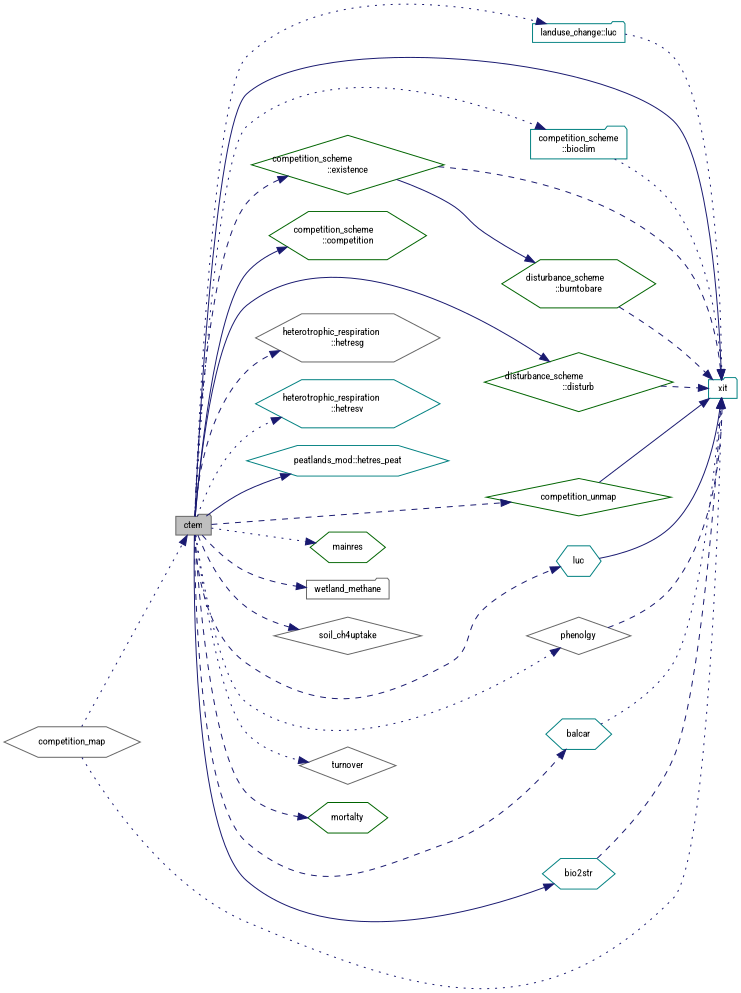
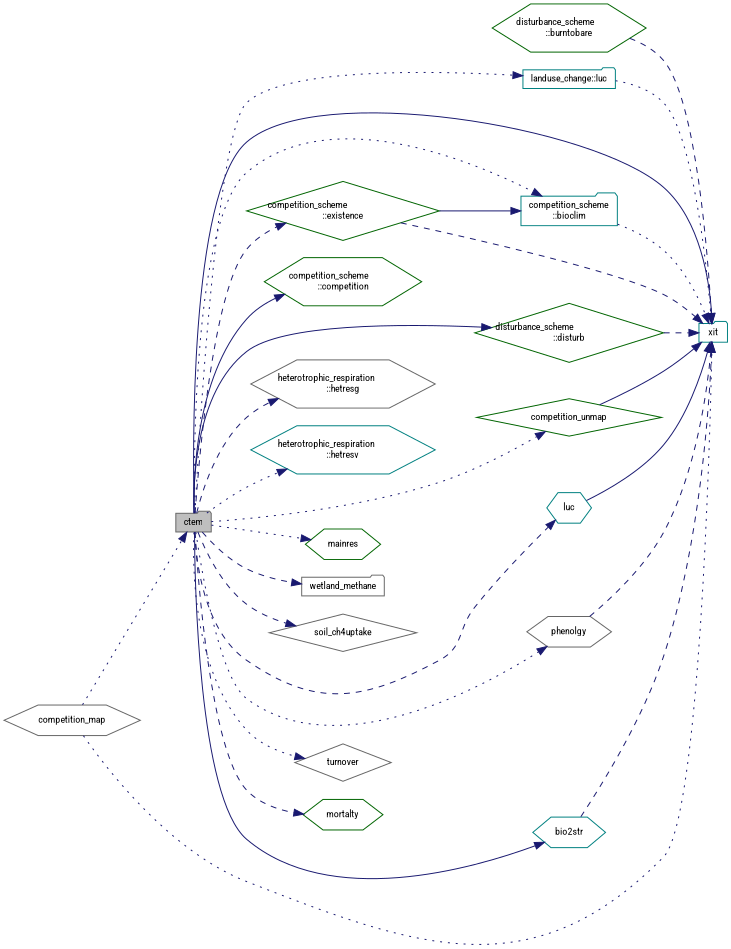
  digraph {
    fontname="Roboto Condensed"
    rankdir=LR
    node [color=teal fillcolor=white fontname="Roboto Condensed" fontsize=10 shape=hexagon style=filled]
    edge [color=midnightblue fontname="Roboto Condensed" fontsize=10 labelfontname=Helvetica labelfontsize=10 style=dotted]
    n1 [color=gray40 fillcolor=grey75 fontcolor=black height=0.2 label=ctem shape=folder width=0.4]
    n2 [height=0.2 label="landuse_change::luc" shape=folder width=0.4]
    n3 [height=0.2 label=xit shape=folder width=0.4]
    n4 [height=0.2 label="competition_scheme\l::bioclim" shape=folder width=0.4]
    n5 [color=darkgreen height=0.2 label="competition_scheme\l::existence" shape=diamond width=0.4]
    n6 [color=darkgreen height=0.2 label="competition_scheme\l::competition" width=0.4]
    n7 [color=darkgreen height=0.2 label="disturbance_scheme\l::disturb" shape=diamond width=0.4]
    n8 [color=gray40 height=0.2 label="heterotrophic_respiration\l::hetresg" width=0.4]
    n9 [height=0.2 label="heterotrophic_respiration\l::hetresv" width=0.4]
-   n10 [height=0.2 label="peatlands_mod::hetres_peat" width=0.4]
    n11 [color=darkgreen height=0.2 label=competition_unmap shape=diamond width=0.4]
    n12 [color=darkgreen height=0.2 label=mainres width=0.4]
    n13 [color=gray40 height=0.2 label=wetland_methane shape=folder width=0.4]
    n14 [color=gray40 height=0.2 label=soil_ch4uptake shape=diamond width=0.4]
    n15 [height=0.2 label=luc width=0.4]
-   n16 [color=gray40 height=0.2 label=phenolgy shape=diamond width=0.4]
+   n16 [color=gray40 height=0.2 label=phenolgy width=0.4]
    n17 [color=gray40 height=0.2 label=turnover shape=diamond width=0.4]
    n18 [color=darkgreen height=0.2 label=mortalty width=0.4]
-   n19 [height=0.2 label=balcar width=0.4]
    n20 [height=0.2 label=bio2str width=0.4]
    n21 [color=darkgreen height=0.2 label="disturbance_scheme\l::burntobare" width=0.4]
    n22 [color=gray40 height=0.2 label=competition_map width=0.4]
    n1 -> n2
    n1 -> n3 [style=solid]
    n1 -> n4
    n1 -> n5 [style=dashed]
    n1 -> n6 [style=solid]
    n1 -> n7 [style=solid]
    n1 -> n8 [style=dashed]
    n1 -> n9
-   n1 -> n10 [style=solid]
-   n1 -> n11 [style=dashed]
+   n1 -> n11
    n1 -> n12
    n1 -> n13 [style=dashed]
    n1 -> n14 [style=dashed]
    n1 -> n15 [style=dashed]
    n1 -> n16
    n1 -> n17
    n1 -> n18 [style=dashed]
-   n1 -> n19 [style=dashed]
    n1 -> n20 [style=solid]
    n2 -> n3
    n4 -> n3
    n5 -> n3 [style=dashed]
-   n5 -> n21 [style=solid]
+   n5 -> n4 [style=solid]
    n7 -> n3 [style=dashed]
    n11 -> n3 [style=solid]
    n15 -> n3 [style=solid]
    n16 -> n3 [style=dashed]
-   n19 -> n3
    n20 -> n3 [style=dashed]
    n21 -> n3 [style=dashed]
    n22 -> n1
    n22 -> n3
  }
